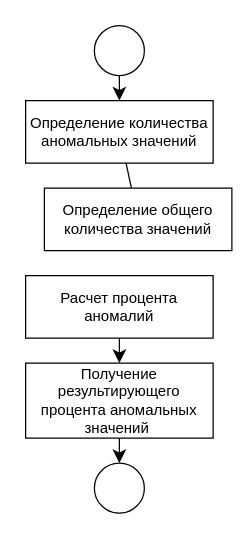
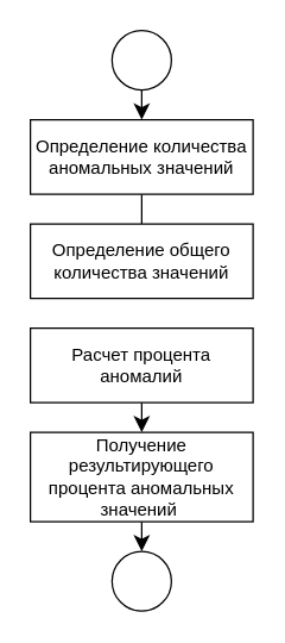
  <mxCell id="0" />
  <mxCell id="1" parent="0" />
  <mxCell id="2" style="edgeStyle=none;curved=1;rounded=0;orthogonalLoop=1;jettySize=auto;html=1;fontSize=12;startSize=8;endSize=8;" edge="1" parent="1" source="3" target="5"><mxGeometry relative="1" as="geometry" /></mxCell>
  <mxCell id="3" value="" style="ellipse;whiteSpace=wrap;html=1;aspect=fixed;" vertex="1" parent="1"><mxGeometry x="75" y="20" width="40" height="40" as="geometry" /></mxCell>
  <mxCell id="4" style="edgeStyle=none;curved=1;rounded=0;orthogonalLoop=1;jettySize=auto;html=1;fontSize=12;startSize=8;endSize=8;endArrow=none;" edge="1" parent="1" source="5" target="6"><mxGeometry relative="1" as="geometry" /></mxCell>
  <mxCell id="5" value="Определение количества аномальных значений" style="rounded=0;whiteSpace=wrap;html=1;" vertex="1" parent="1"><mxGeometry x="20" y="80" width="150" height="50" as="geometry" /></mxCell>
- <mxCell id="6" value="Определение общего количества значений" style="rounded=0;whiteSpace=wrap;html=1;" vertex="1" parent="1"><mxGeometry x="35" y="150" width="150" height="50" as="geometry" /></mxCell>
+ <mxCell id="6" value="Определение общего количества значений" style="rounded=0;whiteSpace=wrap;html=1;" vertex="1" parent="1"><mxGeometry x="20" y="150" width="150" height="50" as="geometry" /></mxCell>
  <mxCell id="7" style="edgeStyle=none;curved=1;rounded=0;orthogonalLoop=1;jettySize=auto;html=1;fontSize=12;startSize=8;endSize=8;" edge="1" parent="1" source="8" target="10"><mxGeometry relative="1" as="geometry" /></mxCell>
  <mxCell id="8" value="Расчет процента аномалий" style="rounded=0;whiteSpace=wrap;html=1;" vertex="1" parent="1"><mxGeometry x="20" y="220" width="150" height="50" as="geometry" /></mxCell>
  <mxCell id="9" style="edgeStyle=none;curved=1;rounded=0;orthogonalLoop=1;jettySize=auto;html=1;fontSize=12;startSize=8;endSize=8;" edge="1" parent="1" source="10" target="11"><mxGeometry relative="1" as="geometry" /></mxCell>
  <mxCell id="10" value="Получение результирующего процента аномальных значений&amp;nbsp;" style="rounded=0;whiteSpace=wrap;html=1;" vertex="1" parent="1"><mxGeometry x="20" y="290" width="150" height="60" as="geometry" /></mxCell>
  <mxCell id="11" value="" style="ellipse;whiteSpace=wrap;html=1;aspect=fixed;" vertex="1" parent="1"><mxGeometry x="75" y="370" width="40" height="40" as="geometry" /></mxCell>
